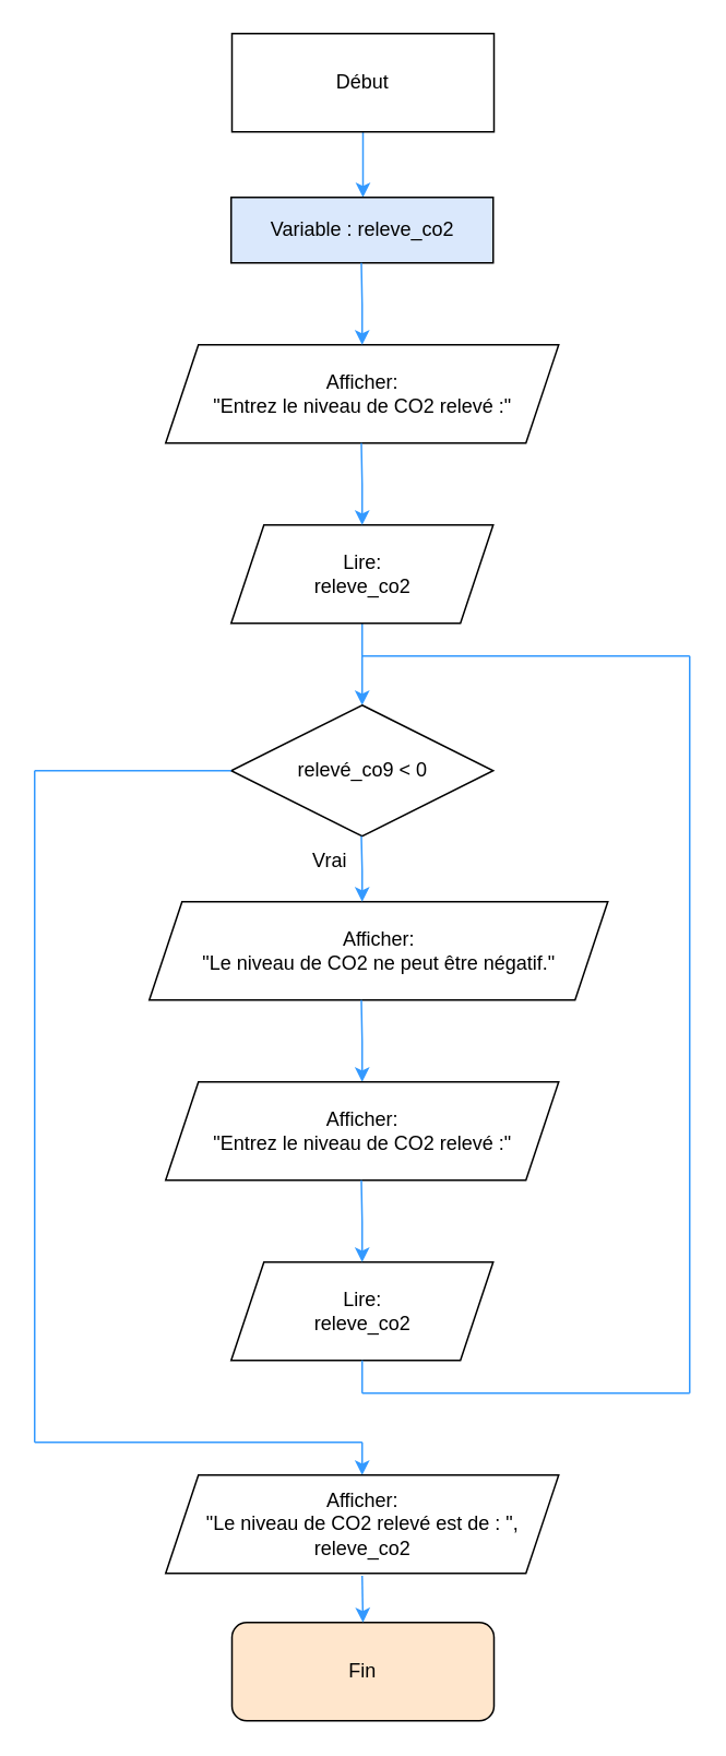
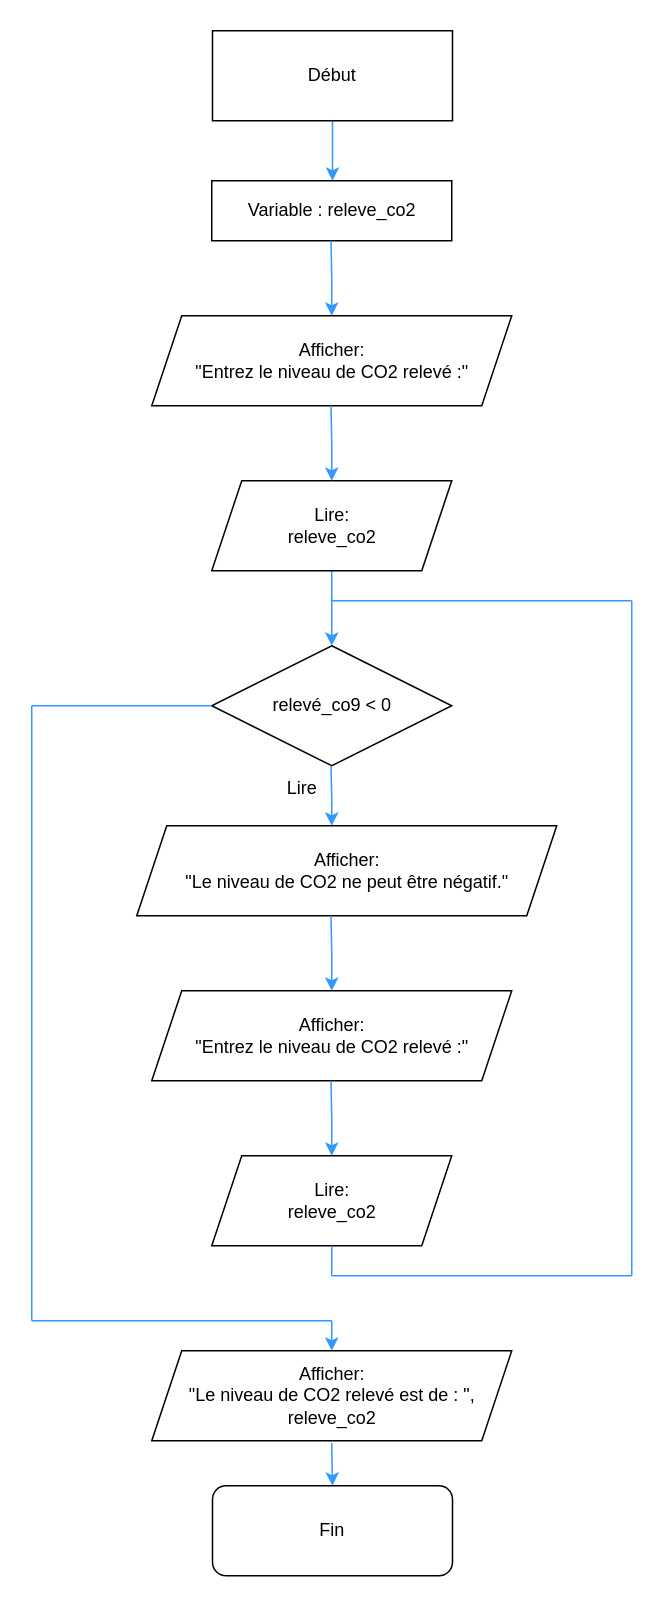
  <mxCell id="0" />
  <mxCell id="1" parent="0" />
  <mxCell id="2" value="" style="edgeStyle=orthogonalEdgeStyle;rounded=0;orthogonalLoop=1;jettySize=auto;html=1;strokeColor=#3399FF;" parent="1" source="3" edge="1"><mxGeometry relative="1" as="geometry"><mxPoint x="221" y="120" as="targetPoint" /></mxGeometry></mxCell>
  <mxCell id="3" value="Début" style="whiteSpace=wrap;html=1;rounded=0;" parent="1" vertex="1"><mxGeometry x="141" y="20" width="160" height="60" as="geometry" /></mxCell>
- <mxCell id="4" value="Variable : releve_co2" style="rounded=0;whiteSpace=wrap;html=1;fillColor=#dae8fc;" parent="1" vertex="1"><mxGeometry x="140.5" y="120" width="160" height="40" as="geometry" /></mxCell>
+ <mxCell id="4" value="Variable : releve_co2" style="rounded=0;whiteSpace=wrap;html=1;" parent="1" vertex="1"><mxGeometry x="140.5" y="120" width="160" height="40" as="geometry" /></mxCell>
  <mxCell id="5" value="" style="edgeStyle=orthogonalEdgeStyle;rounded=0;orthogonalLoop=1;jettySize=auto;html=1;strokeColor=#3399FF;" parent="1" source="6" target="7" edge="1"><mxGeometry relative="1" as="geometry" /></mxCell>
  <mxCell id="6" value="Lire:&lt;div&gt;releve_co2&lt;br&gt;&lt;/div&gt;" style="shape=parallelogram;perimeter=parallelogramPerimeter;whiteSpace=wrap;html=1;fixedSize=1;" parent="1" vertex="1"><mxGeometry x="140.5" y="320" width="160" height="60" as="geometry" /></mxCell>
  <mxCell id="7" value="relevé_co9 &amp;lt; 0" style="rhombus;whiteSpace=wrap;html=1;" parent="1" vertex="1"><mxGeometry x="140.5" y="430" width="160" height="80" as="geometry" /></mxCell>
  <mxCell id="8" value="Afficher:&lt;div&gt;&quot;Le niveau de CO2 ne peut être négatif.&quot;&lt;/div&gt;" style="shape=parallelogram;perimeter=parallelogramPerimeter;whiteSpace=wrap;html=1;fixedSize=1;" parent="1" vertex="1"><mxGeometry x="90.5" y="550" width="280" height="60" as="geometry" /></mxCell>
  <mxCell id="9" value="Afficher:&lt;div&gt;&quot;Entrez le niveau de CO2 relevé :&quot;&lt;/div&gt;" style="shape=parallelogram;perimeter=parallelogramPerimeter;whiteSpace=wrap;html=1;fixedSize=1;" vertex="1" parent="1"><mxGeometry x="100.5" y="210" width="240" height="60" as="geometry" /></mxCell>
  <mxCell id="10" value="" style="edgeStyle=orthogonalEdgeStyle;rounded=0;orthogonalLoop=1;jettySize=auto;html=1;strokeColor=#3399FF;" edge="1" parent="1"><mxGeometry relative="1" as="geometry"><mxPoint x="220" y="160" as="sourcePoint" /><mxPoint x="220.5" y="210" as="targetPoint" /></mxGeometry></mxCell>
  <mxCell id="11" value="" style="edgeStyle=orthogonalEdgeStyle;rounded=0;orthogonalLoop=1;jettySize=auto;html=1;strokeColor=#3399FF;" edge="1" parent="1"><mxGeometry relative="1" as="geometry"><mxPoint x="220" y="270" as="sourcePoint" /><mxPoint x="220.5" y="320" as="targetPoint" /></mxGeometry></mxCell>
  <mxCell id="12" value="" style="edgeStyle=orthogonalEdgeStyle;rounded=0;orthogonalLoop=1;jettySize=auto;html=1;strokeColor=#3399FF;" edge="1" parent="1"><mxGeometry relative="1" as="geometry"><mxPoint x="220" y="510" as="sourcePoint" /><mxPoint x="220.5" y="550" as="targetPoint" /></mxGeometry></mxCell>
  <mxCell id="13" value="" style="edgeStyle=orthogonalEdgeStyle;rounded=0;orthogonalLoop=1;jettySize=auto;html=1;strokeColor=#3399FF;" edge="1" parent="1"><mxGeometry relative="1" as="geometry"><mxPoint x="220" y="610" as="sourcePoint" /><mxPoint x="220.5" y="660" as="targetPoint" /></mxGeometry></mxCell>
  <mxCell id="14" value="Lire:&lt;div&gt;releve_co2&lt;br&gt;&lt;/div&gt;" style="shape=parallelogram;perimeter=parallelogramPerimeter;whiteSpace=wrap;html=1;fixedSize=1;" vertex="1" parent="1"><mxGeometry x="140.5" y="770" width="160" height="60" as="geometry" /></mxCell>
  <mxCell id="15" value="Afficher:&lt;div&gt;&quot;Entrez le niveau de CO2 relevé :&quot;&lt;/div&gt;" style="shape=parallelogram;perimeter=parallelogramPerimeter;whiteSpace=wrap;html=1;fixedSize=1;" vertex="1" parent="1"><mxGeometry x="100.5" y="660" width="240" height="60" as="geometry" /></mxCell>
  <mxCell id="16" value="" style="edgeStyle=orthogonalEdgeStyle;rounded=0;orthogonalLoop=1;jettySize=auto;html=1;strokeColor=#3399FF;" edge="1" parent="1"><mxGeometry relative="1" as="geometry"><mxPoint x="220" y="720" as="sourcePoint" /><mxPoint x="220.5" y="770" as="targetPoint" /></mxGeometry></mxCell>
  <mxCell id="17" value="" style="endArrow=none;html=1;rounded=0;fillColor=#dae8fc;strokeColor=#3399FF;" edge="1" parent="1"><mxGeometry width="50" height="50" relative="1" as="geometry"><mxPoint x="220.5" y="400" as="sourcePoint" /><mxPoint x="420.5" y="400" as="targetPoint" /></mxGeometry></mxCell>
  <mxCell id="18" value="" style="endArrow=none;html=1;rounded=0;fillColor=#dae8fc;strokeColor=#3399FF;" edge="1" parent="1"><mxGeometry width="50" height="50" relative="1" as="geometry"><mxPoint x="420.5" y="850" as="sourcePoint" /><mxPoint x="420.5" y="400" as="targetPoint" /></mxGeometry></mxCell>
  <mxCell id="19" value="" style="endArrow=none;html=1;rounded=0;fillColor=#dae8fc;strokeColor=#3399FF;" edge="1" parent="1"><mxGeometry width="50" height="50" relative="1" as="geometry"><mxPoint x="420.5" y="850" as="sourcePoint" /><mxPoint x="220.5" y="850" as="targetPoint" /></mxGeometry></mxCell>
  <mxCell id="20" value="" style="endArrow=none;html=1;rounded=0;fillColor=#dae8fc;strokeColor=#3399FF;" edge="1" parent="1"><mxGeometry width="50" height="50" relative="1" as="geometry"><mxPoint x="220.5" y="850" as="sourcePoint" /><mxPoint x="220.5" y="830" as="targetPoint" /></mxGeometry></mxCell>
- <mxCell id="21" value="Vrai" style="text;html=1;align=center;verticalAlign=middle;whiteSpace=wrap;rounded=0;" vertex="1" parent="1"><mxGeometry x="170.5" y="510" width="60" height="30" as="geometry" /></mxCell>
+ <mxCell id="21" value="Lire" style="text;html=1;align=center;verticalAlign=middle;whiteSpace=wrap;rounded=0;" vertex="1" parent="1"><mxGeometry x="170.5" y="510" width="60" height="30" as="geometry" /></mxCell>
  <mxCell id="22" value="" style="endArrow=none;html=1;rounded=0;entryX=0;entryY=0.5;entryDx=0;entryDy=0;strokeColor=#3399FF;" edge="1" parent="1" target="7"><mxGeometry width="50" height="50" relative="1" as="geometry"><mxPoint x="20.5" y="470" as="sourcePoint" /><mxPoint x="280.5" y="470" as="targetPoint" /></mxGeometry></mxCell>
  <mxCell id="23" value="" style="endArrow=none;html=1;rounded=0;strokeColor=#3399FF;" edge="1" parent="1"><mxGeometry width="50" height="50" relative="1" as="geometry"><mxPoint x="20.5" y="880" as="sourcePoint" /><mxPoint x="20.5" y="470" as="targetPoint" /></mxGeometry></mxCell>
  <mxCell id="24" value="" style="endArrow=none;html=1;rounded=0;strokeColor=#3399FF;" edge="1" parent="1"><mxGeometry width="50" height="50" relative="1" as="geometry"><mxPoint x="220.5" y="880" as="sourcePoint" /><mxPoint x="20.5" y="880" as="targetPoint" /></mxGeometry></mxCell>
  <mxCell id="25" value="" style="endArrow=classic;html=1;rounded=0;strokeColor=#3399FF;" edge="1" parent="1"><mxGeometry width="50" height="50" relative="1" as="geometry"><mxPoint x="220.5" y="880" as="sourcePoint" /><mxPoint x="220.5" y="900" as="targetPoint" /></mxGeometry></mxCell>
  <mxCell id="26" value="Afficher:&lt;div&gt;&quot;Le niveau de CO2 relevé est de : &quot;, releve_co2&lt;/div&gt;" style="shape=parallelogram;perimeter=parallelogramPerimeter;whiteSpace=wrap;html=1;fixedSize=1;" vertex="1" parent="1"><mxGeometry x="100.5" y="900" width="240" height="60" as="geometry" /></mxCell>
- <mxCell id="27" value="Fin" style="rounded=1;whiteSpace=wrap;html=1;fillColor=#ffe6cc;" vertex="1" parent="1"><mxGeometry x="141" y="990" width="160" height="60" as="geometry" /></mxCell>
+ <mxCell id="27" value="Fin" style="rounded=1;whiteSpace=wrap;html=1;" vertex="1" parent="1"><mxGeometry x="141" y="990" width="160" height="60" as="geometry" /></mxCell>
  <mxCell id="28" value="" style="edgeStyle=orthogonalEdgeStyle;rounded=0;orthogonalLoop=1;jettySize=auto;html=1;strokeColor=#3399FF;" edge="1" parent="1"><mxGeometry relative="1" as="geometry"><mxPoint x="220.5" y="961.5" as="sourcePoint" /><mxPoint x="221" y="990" as="targetPoint" /></mxGeometry></mxCell>
